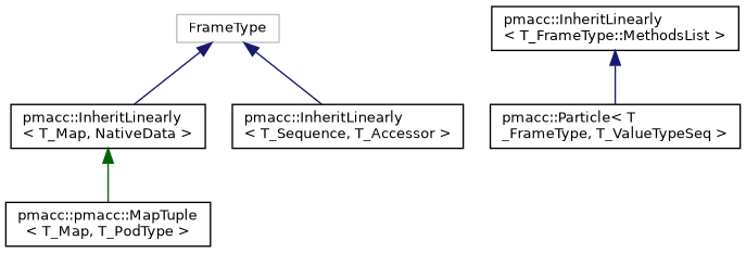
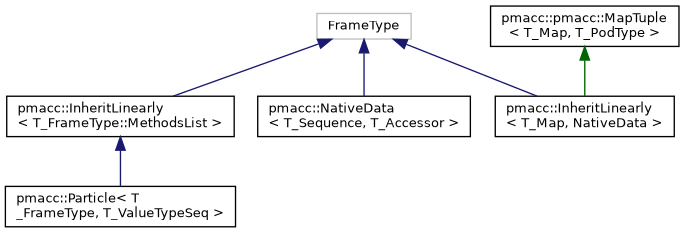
  digraph {
    rankdir=TB
    node [color=black fillcolor=white fontname=Helvetica fontsize=10 shape=record style=filled]
    edge [color=midnightblue dir=back fontname=Helvetica fontsize=10 labelfontname=Helvetica labelfontsize=10 style=solid]
    n1 [color=grey75 height=0.2 label=FrameType width=0.4]
    n2 [height=0.2 label="pmacc::InheritLinearly\l\< T_FrameType::MethodsList \>" width=0.4]
    n3 [height=0.2 label="pmacc::InheritLinearly\l\< T_Map, NativeData \>" width=0.4]
-   n4 [height=0.2 label="pmacc::InheritLinearly\l\< T_Sequence, T_Accessor \>" width=0.4]
+   n4 [height=0.2 label="pmacc::NativeData\l\< T_Sequence, T_Accessor \>" width=0.4]
    n5 [height=0.2 label="pmacc::Particle\< T\l_FrameType, T_ValueTypeSeq \>" width=0.4]
    n6 [height=0.2 label="pmacc::pmacc::MapTuple\l\< T_Map, T_PodType \>" width=0.4]
+   n1 -> n2
    n1 -> n3
    n1 -> n4
    n2 -> n5
-   n3 -> n6 [color=darkgreen]
+   n6 -> n3 [color=darkgreen]
  }
